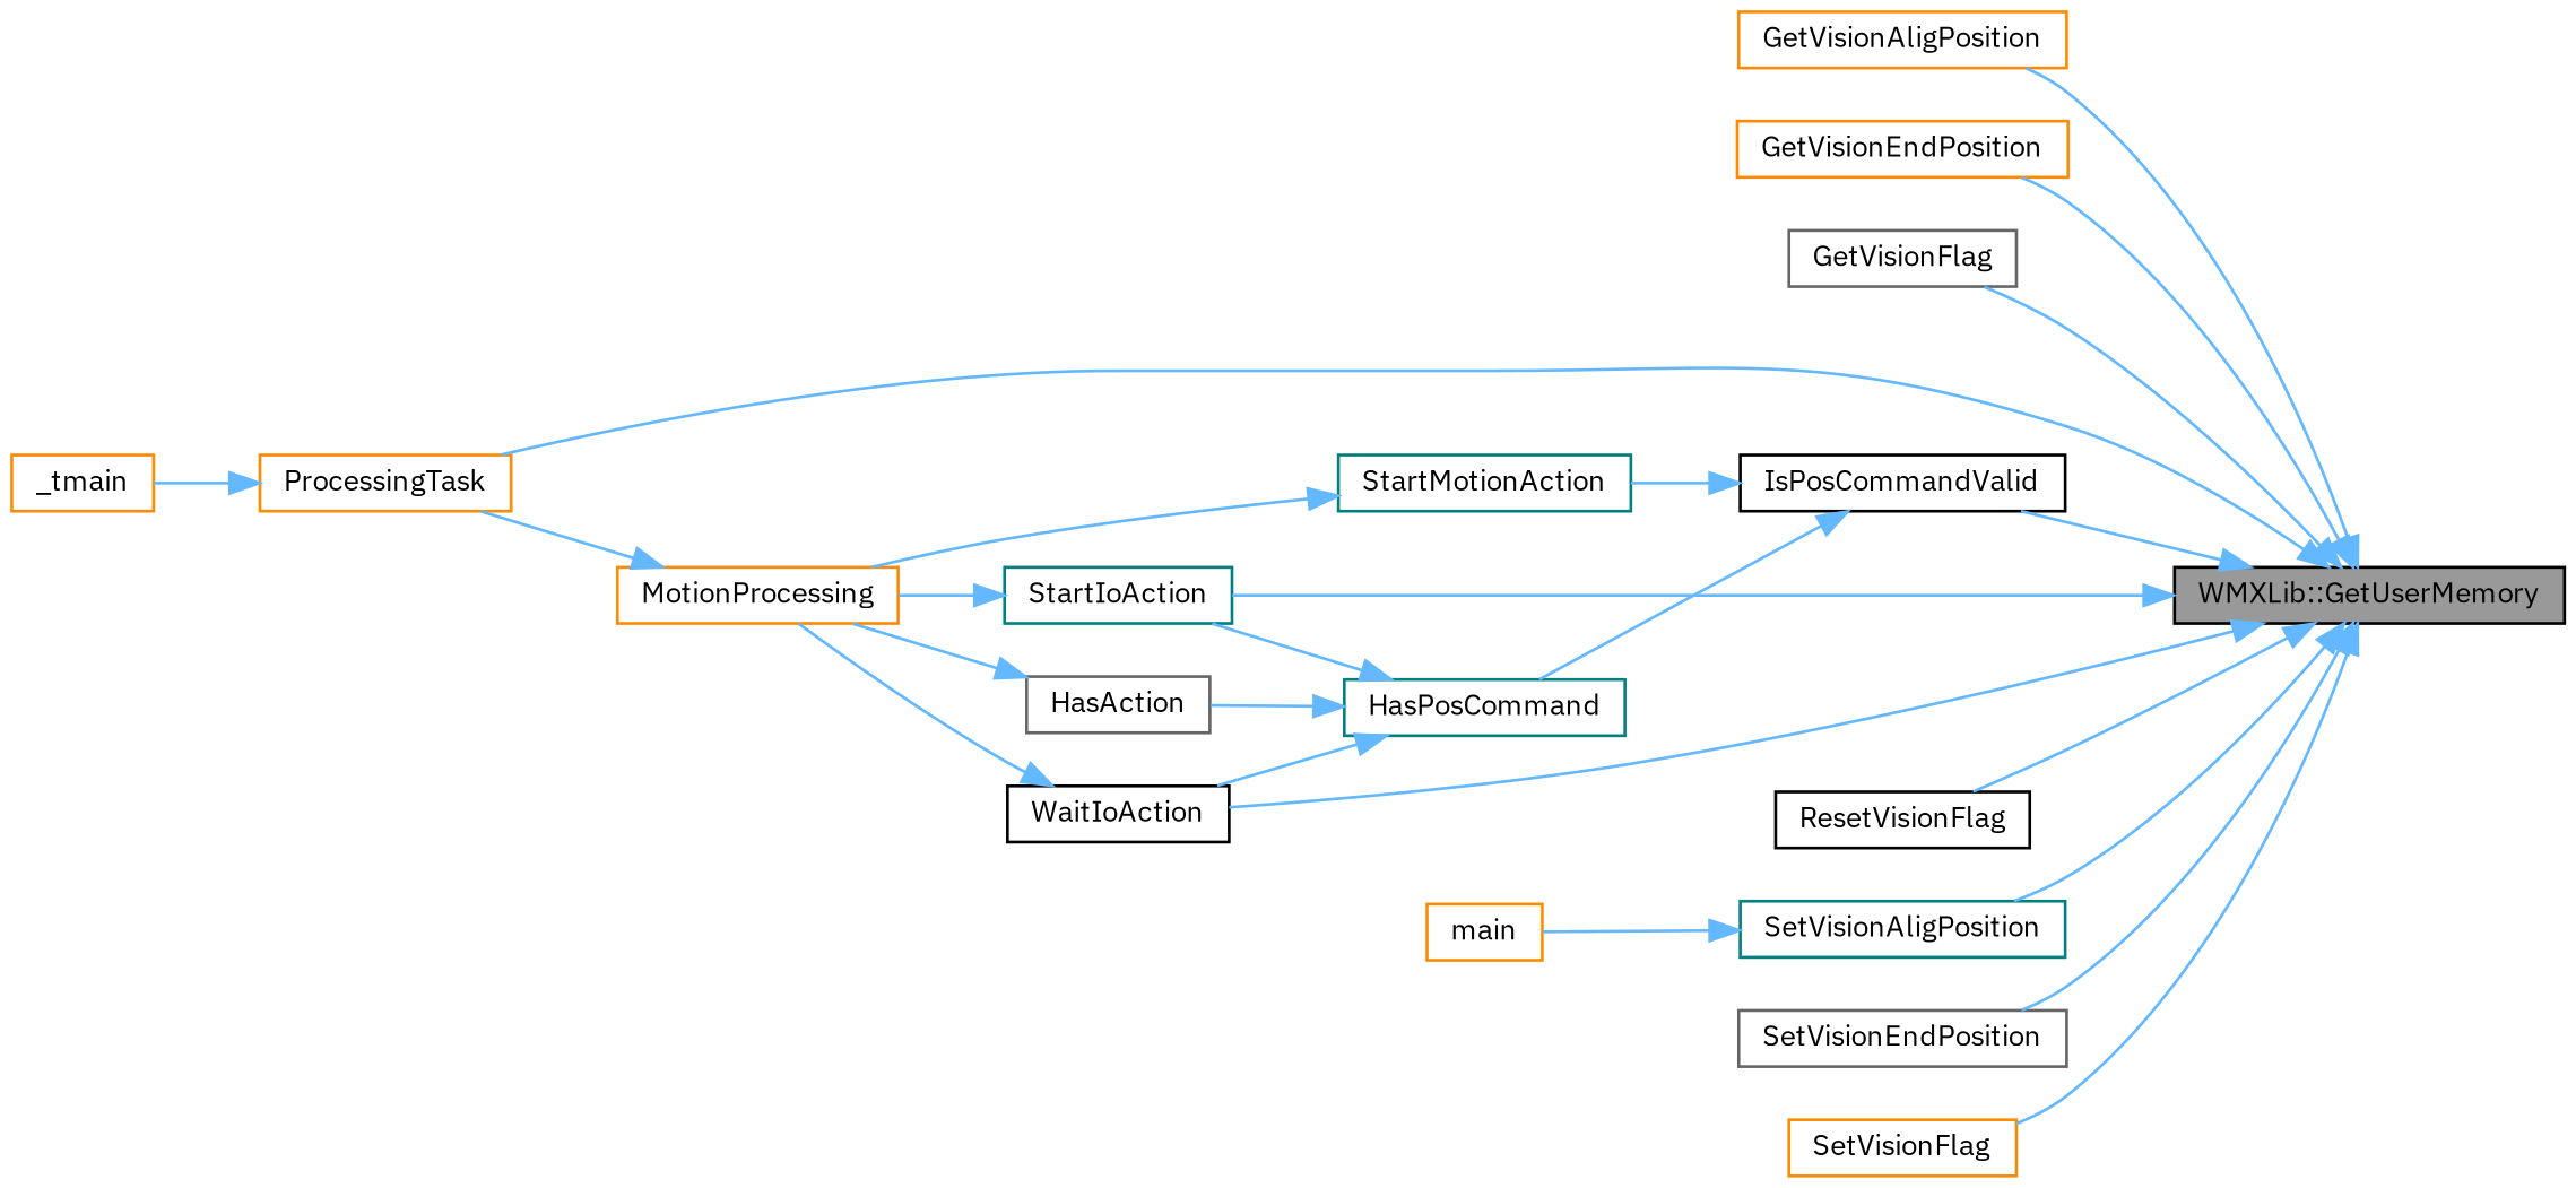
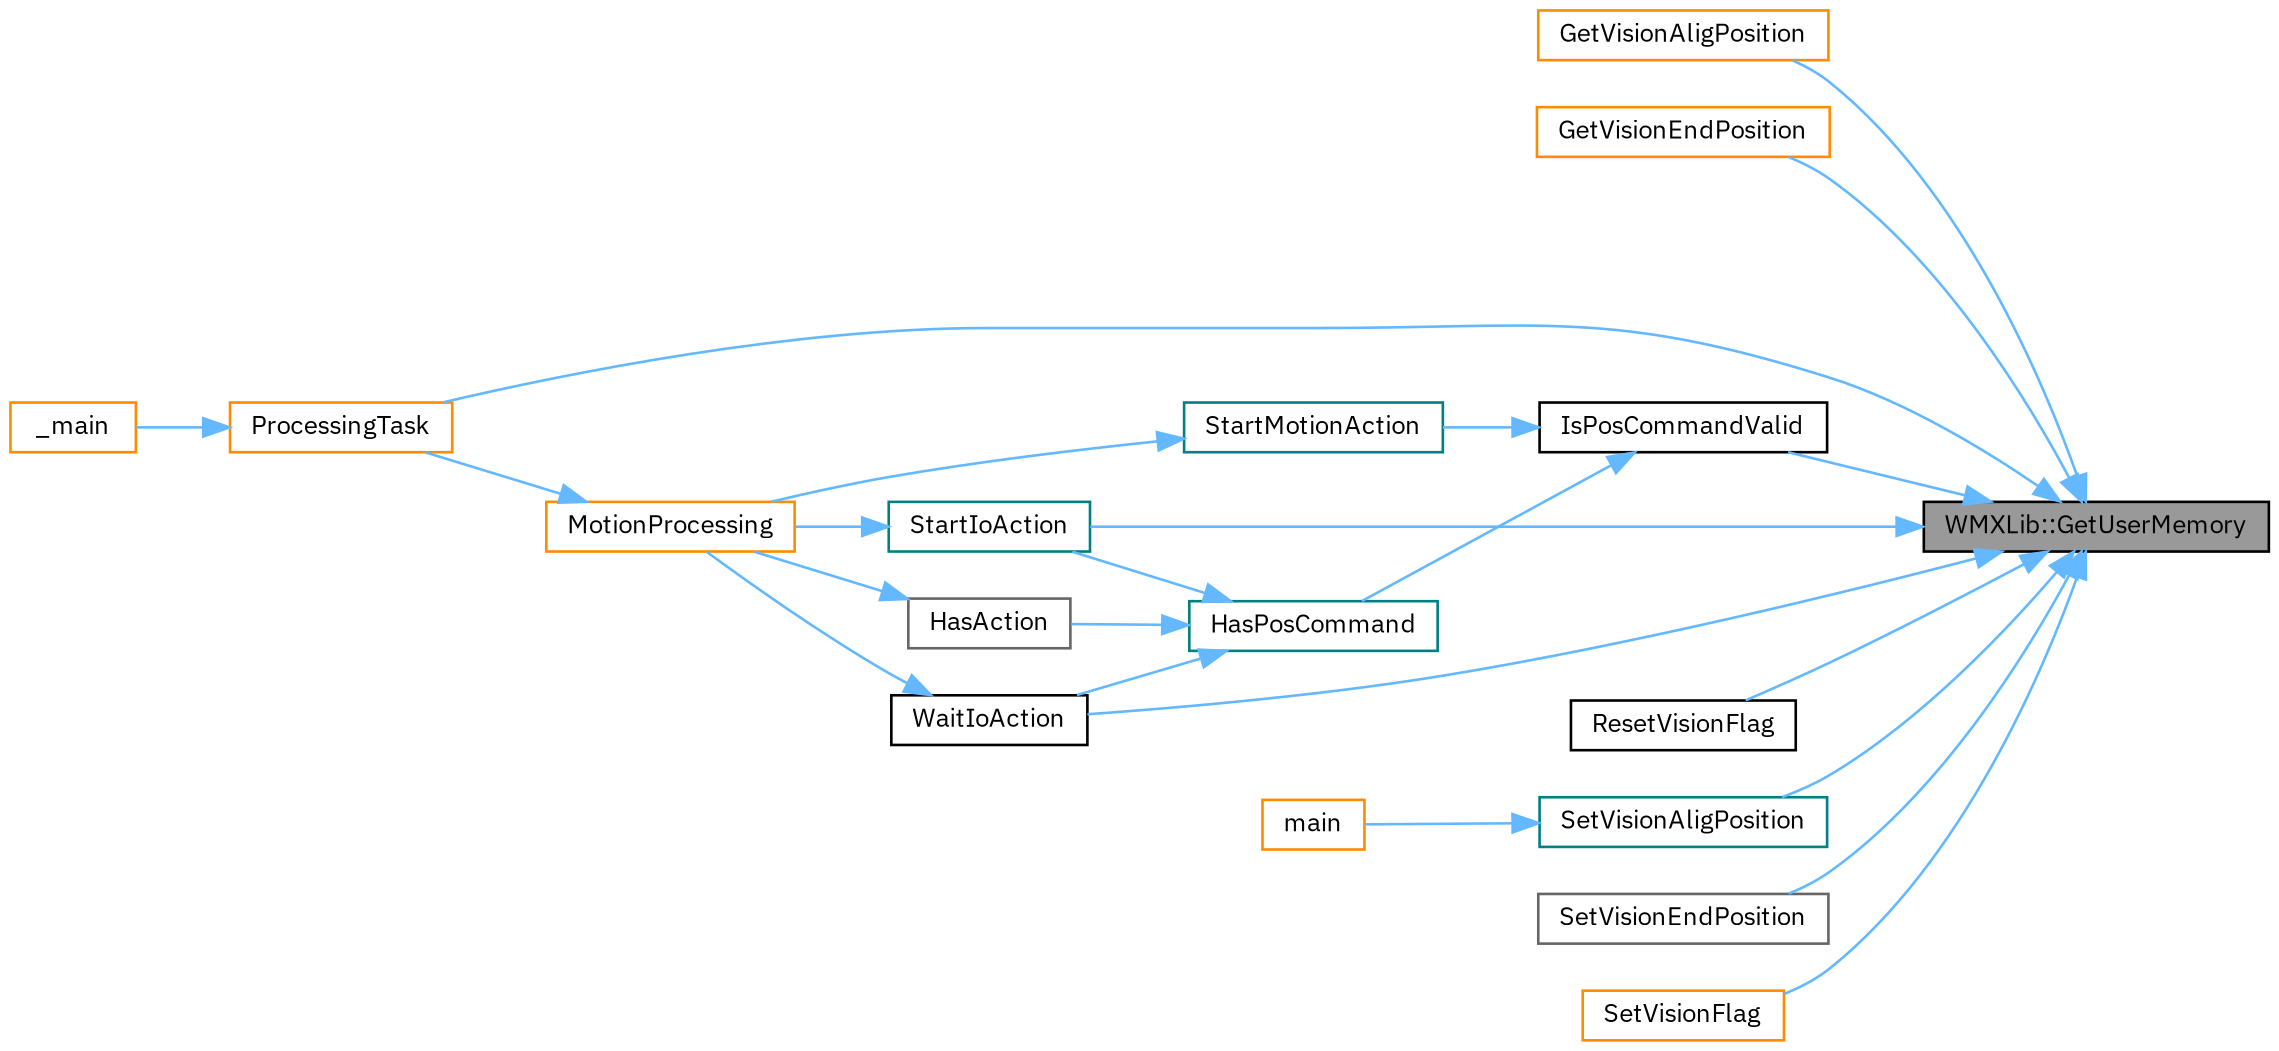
  digraph {
    fontname="IBM Plex Sans"
    rankdir=RL
    node [color=darkorange fillcolor=white fontname="IBM Plex Sans" fontsize=10 shape=box style=filled]
    edge [color=steelblue1 dir=back fontname="IBM Plex Sans" fontsize=10 labelfontname=Helvetica labelfontsize=10 style=solid]
    n1 [color=black fillcolor=grey60 fontcolor=black height=0.2 label="WMXLib::GetUserMemory" width=0.4]
    n2 [height=0.2 label=GetVisionAligPosition width=0.4]
    n3 [height=0.2 label=GetVisionEndPosition width=0.4]
-   n4 [color=gray40 height=0.2 label=GetVisionFlag width=0.4]
    n5 [color=black height=0.2 label=IsPosCommandValid width=0.4]
    n6 [height=0.2 label=ProcessingTask width=0.4]
    n7 [color=teal height=0.2 label=StartIoAction width=0.4]
    n8 [color=black height=0.2 label=WaitIoAction width=0.4]
    n9 [color=black height=0.2 label=ResetVisionFlag width=0.4]
    n10 [color=teal height=0.2 label=SetVisionAligPosition width=0.4]
    n11 [color=gray40 height=0.2 label=SetVisionEndPosition width=0.4]
    n12 [height=0.2 label=SetVisionFlag width=0.4]
    n13 [color=teal height=0.2 label=HasPosCommand width=0.4]
    n14 [color=teal height=0.2 label=StartMotionAction width=0.4]
-   n15 [height=0.2 label=_tmain width=0.4]
+   n15 [height=0.2 label=_main width=0.4]
    n16 [height=0.2 label=MotionProcessing width=0.4]
    n17 [height=0.2 label=main width=0.4]
    n18 [color=gray40 height=0.2 label=HasAction width=0.4]
    n1 -> n2
    n1 -> n3
-   n1 -> n4
    n1 -> n5
    n1 -> n6
    n1 -> n7
    n1 -> n8
    n1 -> n9
    n1 -> n10
    n1 -> n11
    n1 -> n12
    n5 -> n13
    n5 -> n14
    n6 -> n15
    n7 -> n16
    n8 -> n16
    n10 -> n17
    n13 -> n7
    n13 -> n8
    n13 -> n18
    n14 -> n16
    n16 -> n6
    n18 -> n16
  }
